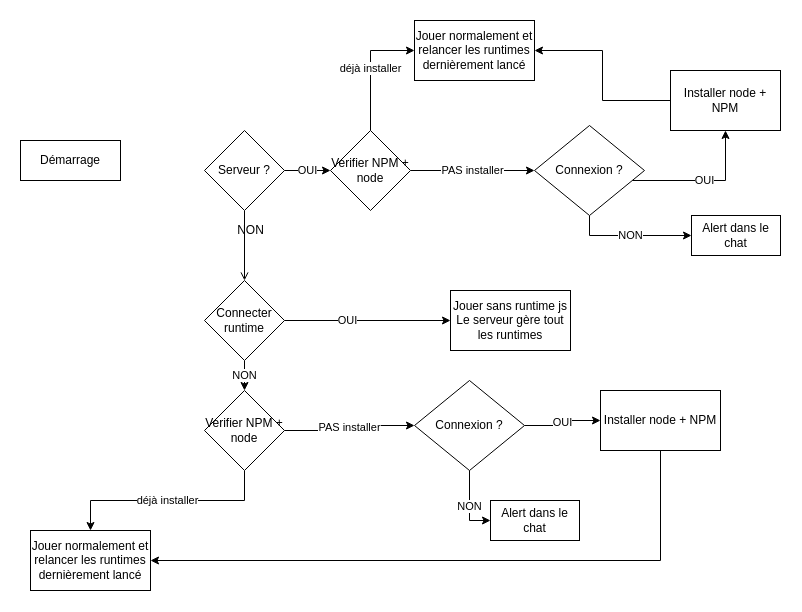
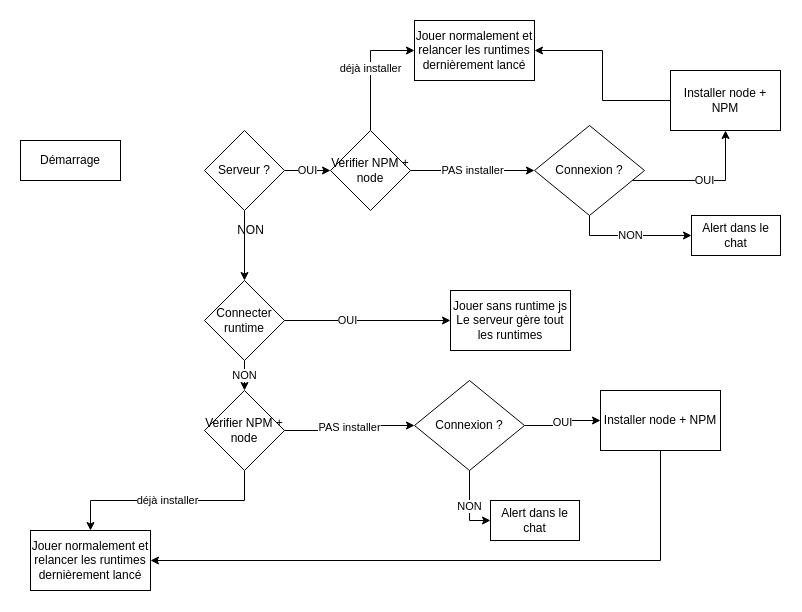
  <mxCell id="0" />
  <mxCell id="1" parent="0" />
  <mxCell id="2" value="Démarrage" style="rounded=0;whiteSpace=wrap;html=1;" parent="1" vertex="1"><mxGeometry x="20" y="140" width="100" height="40" as="geometry" /></mxCell>
  <mxCell id="3" value="OUI" style="edgeStyle=orthogonalEdgeStyle;rounded=0;orthogonalLoop=1;jettySize=auto;html=1;entryX=0.5;entryY=1;entryDx=0;entryDy=0;" edge="1" parent="1" source="5" target="16"><mxGeometry relative="1" as="geometry"><Array as="points"><mxPoint x="725" y="180" /></Array></mxGeometry></mxCell>
  <mxCell id="4" value="NON" style="edgeStyle=orthogonalEdgeStyle;rounded=0;orthogonalLoop=1;jettySize=auto;html=1;entryX=0;entryY=0.5;entryDx=0;entryDy=0;exitX=0.5;exitY=1;exitDx=0;exitDy=0;" edge="1" parent="1" source="5" target="29"><mxGeometry relative="1" as="geometry"><mxPoint as="offset" /></mxGeometry></mxCell>
  <mxCell id="5" value="Connexion ?" style="rhombus;whiteSpace=wrap;html=1;" parent="1" vertex="1"><mxGeometry x="534" y="125" width="110" height="90" as="geometry" /></mxCell>
- <mxCell id="6" style="edgeStyle=orthogonalEdgeStyle;rounded=0;orthogonalLoop=1;jettySize=auto;html=1;entryX=0.5;entryY=0;entryDx=0;entryDy=0;endArrow=open;" parent="1" source="8" target="14" edge="1"><mxGeometry relative="1" as="geometry" /></mxCell>
+ <mxCell id="6" style="edgeStyle=orthogonalEdgeStyle;rounded=0;orthogonalLoop=1;jettySize=auto;html=1;entryX=0.5;entryY=0;entryDx=0;entryDy=0;" parent="1" source="8" target="14" edge="1"><mxGeometry relative="1" as="geometry" /></mxCell>
  <mxCell id="7" value="OUI" style="edgeStyle=orthogonalEdgeStyle;rounded=0;orthogonalLoop=1;jettySize=auto;html=1;" parent="1" source="8" target="10" edge="1"><mxGeometry relative="1" as="geometry" /></mxCell>
  <mxCell id="8" value="Serveur ?" style="rhombus;whiteSpace=wrap;html=1;" parent="1" vertex="1"><mxGeometry x="204" y="130" width="80" height="80" as="geometry" /></mxCell>
  <mxCell id="9" value="PAS installer" style="edgeStyle=orthogonalEdgeStyle;rounded=0;orthogonalLoop=1;jettySize=auto;html=1;entryX=0;entryY=0.5;entryDx=0;entryDy=0;" parent="1" source="10" target="5" edge="1"><mxGeometry relative="1" as="geometry" /></mxCell>
  <mxCell id="10" value="Verifier NPM + node" style="rhombus;whiteSpace=wrap;html=1;" parent="1" vertex="1"><mxGeometry x="330" y="130" width="80" height="80" as="geometry" /></mxCell>
  <mxCell id="11" style="edgeStyle=orthogonalEdgeStyle;rounded=0;orthogonalLoop=1;jettySize=auto;html=1;entryX=0;entryY=0.5;entryDx=0;entryDy=0;" parent="1" source="14" target="18" edge="1"><mxGeometry relative="1" as="geometry" /></mxCell>
  <mxCell id="12" value="OUI" style="edgeLabel;html=1;align=center;verticalAlign=middle;resizable=0;points=[];" parent="11" vertex="1" connectable="0"><mxGeometry x="-0.251" y="1" relative="1" as="geometry"><mxPoint as="offset" /></mxGeometry></mxCell>
  <mxCell id="13" value="NON" style="edgeStyle=orthogonalEdgeStyle;rounded=0;orthogonalLoop=1;jettySize=auto;html=1;" parent="1" source="14" target="24" edge="1"><mxGeometry relative="1" as="geometry" /></mxCell>
  <mxCell id="14" value="Connecter runtime" style="rhombus;whiteSpace=wrap;html=1;" parent="1" vertex="1"><mxGeometry x="204" y="280" width="80" height="80" as="geometry" /></mxCell>
  <mxCell id="15" style="edgeStyle=orthogonalEdgeStyle;rounded=0;orthogonalLoop=1;jettySize=auto;html=1;entryX=1;entryY=0.5;entryDx=0;entryDy=0;" edge="1" parent="1" source="16" target="28"><mxGeometry relative="1" as="geometry" /></mxCell>
  <mxCell id="16" value="Installer node + NPM" style="rounded=0;whiteSpace=wrap;html=1;" parent="1" vertex="1"><mxGeometry x="670" y="70" width="110" height="60" as="geometry" /></mxCell>
  <mxCell id="17" value="NON" style="text;html=1;align=center;verticalAlign=middle;resizable=0;points=[];autosize=1;strokeColor=none;fillColor=none;" parent="1" vertex="1"><mxGeometry x="225" y="215" width="50" height="30" as="geometry" /></mxCell>
  <mxCell id="18" value="Jouer sans runtime js&lt;br&gt;Le serveur gère tout les runtimes" style="rounded=0;whiteSpace=wrap;html=1;" parent="1" vertex="1"><mxGeometry x="450" y="290" width="120" height="60" as="geometry" /></mxCell>
  <mxCell id="19" value="déjà installer" style="edgeStyle=orthogonalEdgeStyle;rounded=0;orthogonalLoop=1;jettySize=auto;html=1;entryX=0.5;entryY=0;entryDx=0;entryDy=0;exitX=0.5;exitY=1;exitDx=0;exitDy=0;" parent="1" source="24" target="20" edge="1"><mxGeometry relative="1" as="geometry"><mxPoint x="244" y="480" as="sourcePoint" /></mxGeometry></mxCell>
  <mxCell id="20" value="Jouer normalement et relancer les runtimes dernièrement lancé" style="rounded=0;whiteSpace=wrap;html=1;" parent="1" vertex="1"><mxGeometry x="30" y="530" width="120" height="60" as="geometry" /></mxCell>
  <mxCell id="21" value="OUI" style="edgeStyle=orthogonalEdgeStyle;rounded=0;orthogonalLoop=1;jettySize=auto;html=1;entryX=0;entryY=0.5;entryDx=0;entryDy=0;" parent="1" source="22" target="26" edge="1"><mxGeometry relative="1" as="geometry" /></mxCell>
  <mxCell id="22" value="Connexion ?" style="rhombus;whiteSpace=wrap;html=1;" parent="1" vertex="1"><mxGeometry x="414" y="380" width="110" height="90" as="geometry" /></mxCell>
  <mxCell id="23" value="PAS installer" style="edgeStyle=orthogonalEdgeStyle;rounded=0;orthogonalLoop=1;jettySize=auto;html=1;entryX=0;entryY=0.5;entryDx=0;entryDy=0;" parent="1" source="24" target="22" edge="1"><mxGeometry relative="1" as="geometry" /></mxCell>
  <mxCell id="24" value="Verifier NPM + node" style="rhombus;whiteSpace=wrap;html=1;" parent="1" vertex="1"><mxGeometry x="204" y="390" width="80" height="80" as="geometry" /></mxCell>
  <mxCell id="25" style="edgeStyle=orthogonalEdgeStyle;rounded=0;orthogonalLoop=1;jettySize=auto;html=1;entryX=1;entryY=0.5;entryDx=0;entryDy=0;" edge="1" parent="1" source="26" target="20"><mxGeometry relative="1" as="geometry"><Array as="points"><mxPoint x="660" y="560" /></Array></mxGeometry></mxCell>
  <mxCell id="26" value="Installer node + NPM" style="rounded=0;whiteSpace=wrap;html=1;" parent="1" vertex="1"><mxGeometry x="600" y="390" width="120" height="60" as="geometry" /></mxCell>
  <mxCell id="27" value="déjà installer" style="edgeStyle=orthogonalEdgeStyle;rounded=0;orthogonalLoop=1;jettySize=auto;html=1;entryX=0;entryY=0.5;entryDx=0;entryDy=0;exitX=0.5;exitY=0;exitDx=0;exitDy=0;" parent="1" source="10" target="28" edge="1"><mxGeometry relative="1" as="geometry"><mxPoint x="370" y="150" as="sourcePoint" /></mxGeometry></mxCell>
  <mxCell id="28" value="Jouer normalement et relancer les runtimes dernièrement lancé" style="rounded=0;whiteSpace=wrap;html=1;" parent="1" vertex="1"><mxGeometry x="414" y="20" width="120" height="60" as="geometry" /></mxCell>
  <mxCell id="29" value="Alert dans le chat" style="rounded=0;whiteSpace=wrap;html=1;" vertex="1" parent="1"><mxGeometry x="691" y="215" width="89" height="40" as="geometry" /></mxCell>
  <mxCell id="30" value="NON" style="edgeStyle=orthogonalEdgeStyle;rounded=0;orthogonalLoop=1;jettySize=auto;html=1;entryX=0;entryY=0.5;entryDx=0;entryDy=0;exitX=0.5;exitY=1;exitDx=0;exitDy=0;" edge="1" parent="1" target="31" source="22"><mxGeometry relative="1" as="geometry"><mxPoint x="453" y="490" as="sourcePoint" /><mxPoint as="offset" /></mxGeometry></mxCell>
  <mxCell id="31" value="Alert dans le chat" style="rounded=0;whiteSpace=wrap;html=1;" vertex="1" parent="1"><mxGeometry x="490" y="500" width="89" height="40" as="geometry" /></mxCell>
